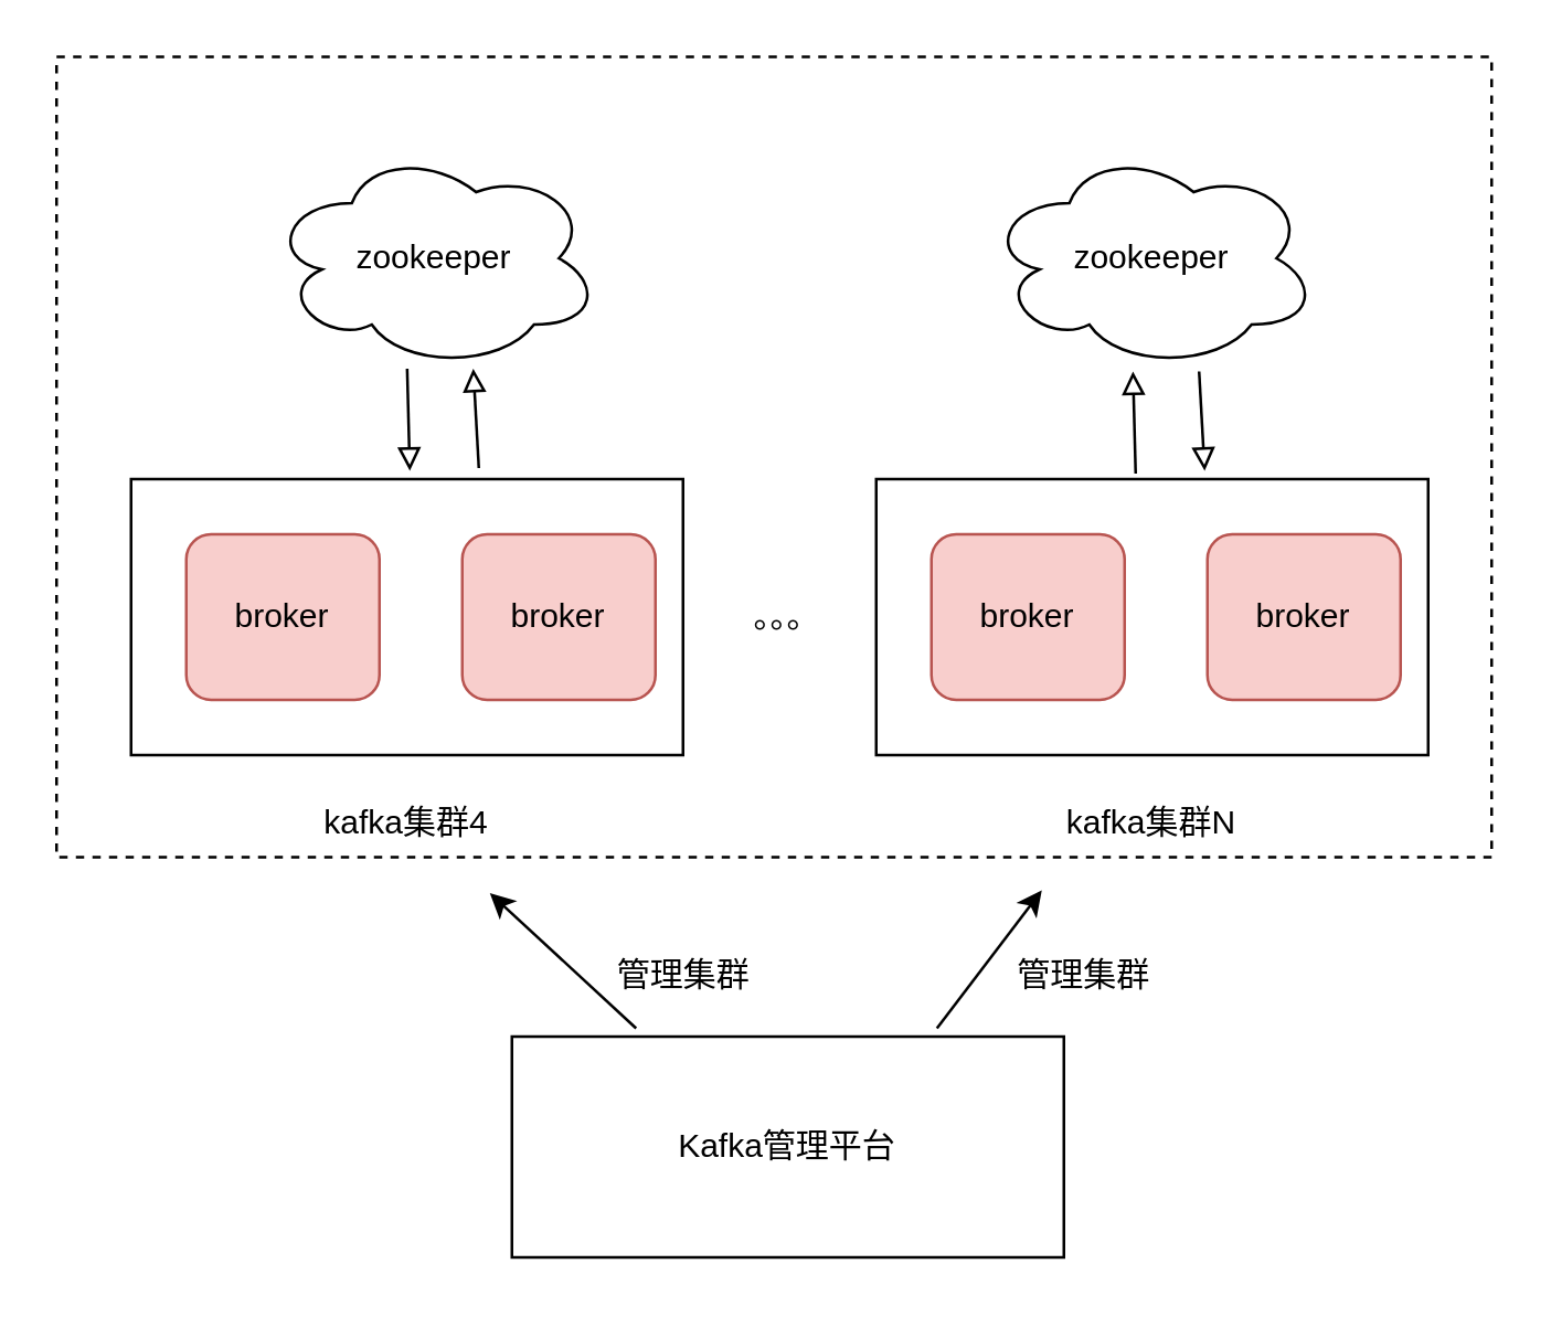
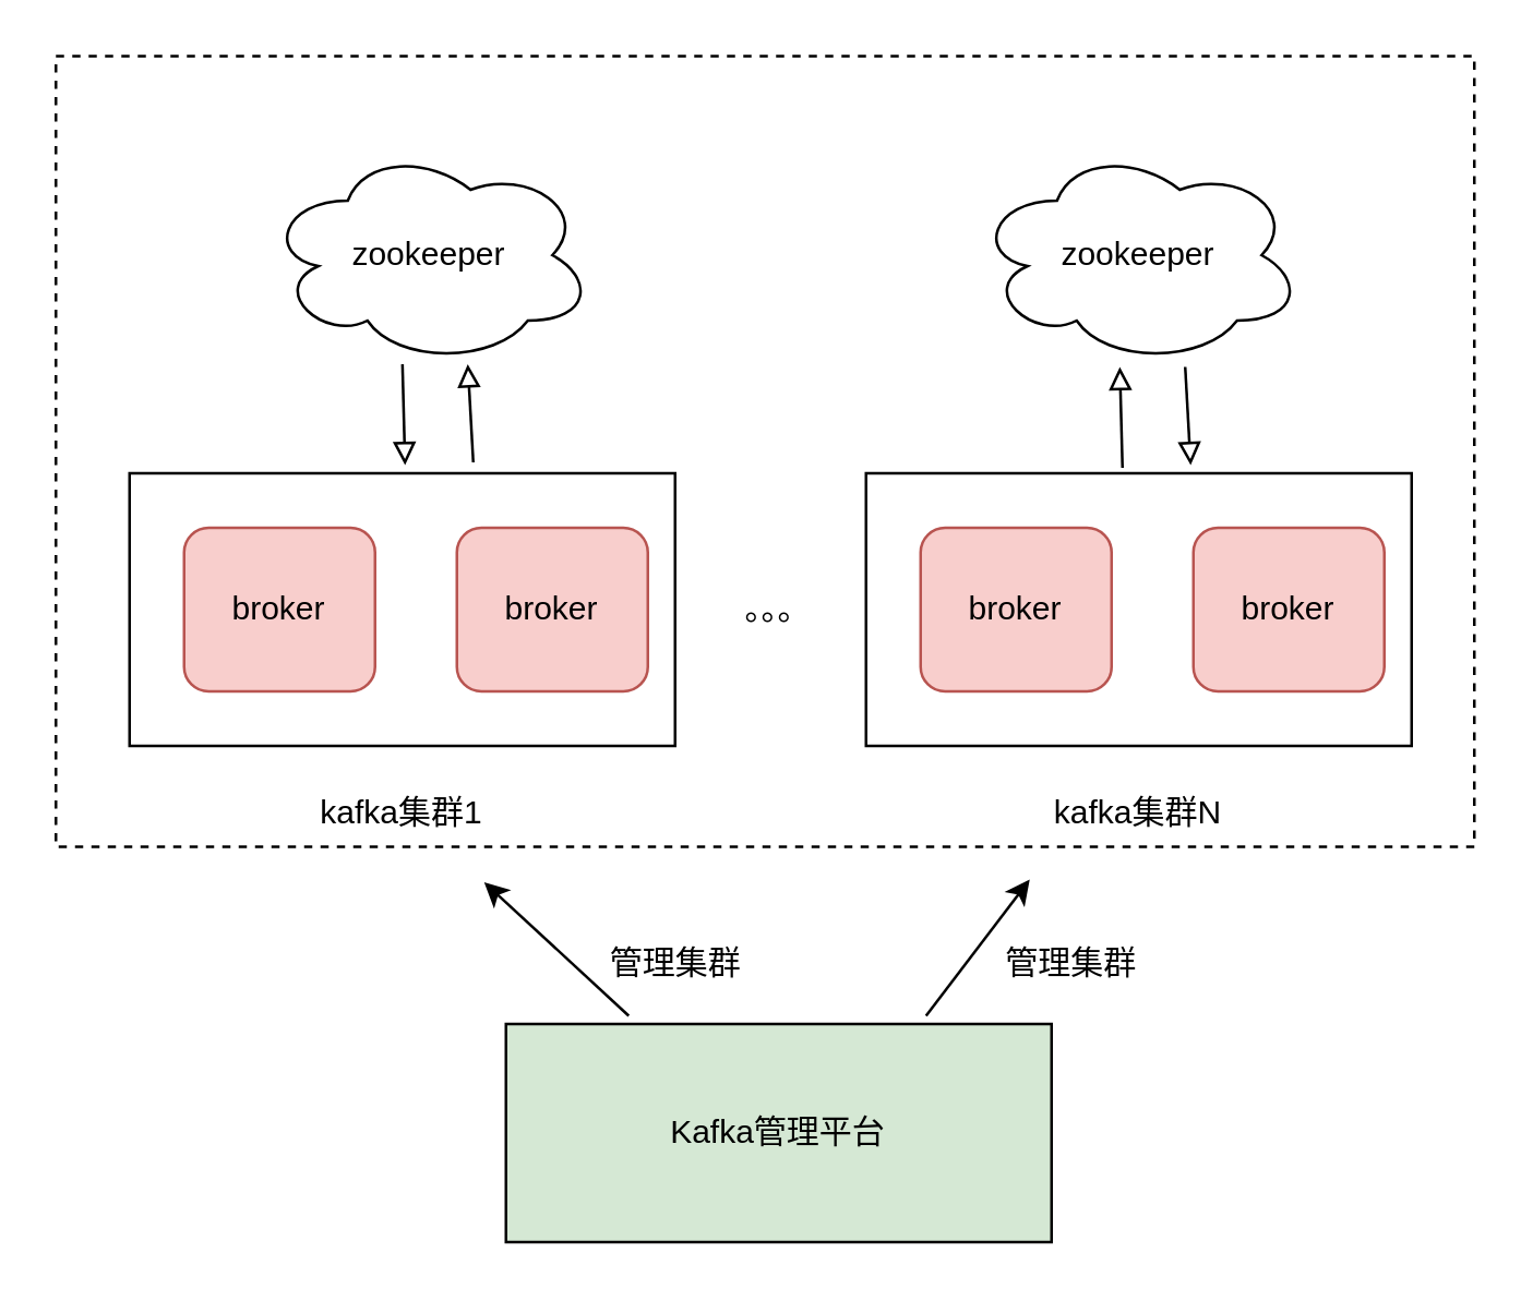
  <mxCell id="0" />
  <mxCell id="1" parent="0" />
  <mxCell id="2" value="" style="rounded=0;whiteSpace=wrap;html=1;dashed=1;" vertex="1" parent="1"><mxGeometry x="20" y="20" width="520" height="290" as="geometry" /></mxCell>
  <mxCell id="3" value="" style="rounded=0;whiteSpace=wrap;html=1;" vertex="1" parent="1"><mxGeometry x="47" y="173" width="200" height="100" as="geometry" /></mxCell>
  <mxCell id="4" value="" style="rounded=0;whiteSpace=wrap;html=1;" vertex="1" parent="1"><mxGeometry x="317" y="173" width="200" height="100" as="geometry" /></mxCell>
  <mxCell id="5" value="broker" style="rounded=1;whiteSpace=wrap;html=1;fillColor=#f8cecc;strokeColor=#b85450;" vertex="1" parent="1"><mxGeometry x="67" y="193" width="70" height="60" as="geometry" /></mxCell>
  <mxCell id="6" value="broker" style="rounded=1;whiteSpace=wrap;html=1;fillColor=#f8cecc;strokeColor=#b85450;" vertex="1" parent="1"><mxGeometry x="167" y="193" width="70" height="60" as="geometry" /></mxCell>
- <mxCell id="7" value="kafka集群4" style="text;html=1;strokeColor=none;fillColor=none;align=center;verticalAlign=middle;whiteSpace=wrap;rounded=0;" vertex="1" parent="1"><mxGeometry x="97" y="283" width="100" height="30" as="geometry" /></mxCell>
+ <mxCell id="7" value="kafka集群1" style="text;html=1;strokeColor=none;fillColor=none;align=center;verticalAlign=middle;whiteSpace=wrap;rounded=0;" vertex="1" parent="1"><mxGeometry x="97" y="283" width="100" height="30" as="geometry" /></mxCell>
  <mxCell id="8" value="kafka集群N" style="text;html=1;strokeColor=none;fillColor=none;align=center;verticalAlign=middle;whiteSpace=wrap;rounded=0;" vertex="1" parent="1"><mxGeometry x="367" y="283" width="100" height="30" as="geometry" /></mxCell>
  <mxCell id="9" value="broker" style="rounded=1;whiteSpace=wrap;html=1;fillColor=#f8cecc;strokeColor=#b85450;" vertex="1" parent="1"><mxGeometry x="337" y="193" width="70" height="60" as="geometry" /></mxCell>
  <mxCell id="10" value="broker" style="rounded=1;whiteSpace=wrap;html=1;fillColor=#f8cecc;strokeColor=#b85450;" vertex="1" parent="1"><mxGeometry x="437" y="193" width="70" height="60" as="geometry" /></mxCell>
  <mxCell id="11" value="zookeeper" style="ellipse;shape=cloud;whiteSpace=wrap;html=1;" vertex="1" parent="1"><mxGeometry x="97" y="53" width="120" height="80" as="geometry" /></mxCell>
  <mxCell id="12" value="zookeeper" style="ellipse;shape=cloud;whiteSpace=wrap;html=1;" vertex="1" parent="1"><mxGeometry x="357" y="53" width="120" height="80" as="geometry" /></mxCell>
  <mxCell id="13" value="" style="endArrow=none;html=1;rounded=0;exitX=0.535;exitY=-0.03;exitDx=0;exitDy=0;exitPerimeter=0;entryX=0.467;entryY=1;entryDx=0;entryDy=0;entryPerimeter=0;startArrow=block;startFill=0;endFill=0;" edge="1" parent="1"><mxGeometry width="50" height="50" relative="1" as="geometry"><mxPoint x="148" y="170" as="sourcePoint" /><mxPoint x="147.04" y="133" as="targetPoint" /></mxGeometry></mxCell>
  <mxCell id="14" value="" style="endArrow=block;html=1;rounded=0;exitX=0.66;exitY=-0.04;exitDx=0;exitDy=0;exitPerimeter=0;endFill=0;" edge="1" parent="1"><mxGeometry width="50" height="50" relative="1" as="geometry"><mxPoint x="173" y="169" as="sourcePoint" /><mxPoint x="171" y="133" as="targetPoint" /></mxGeometry></mxCell>
  <mxCell id="15" value="" style="endArrow=block;html=1;rounded=0;exitX=0.535;exitY=-0.03;exitDx=0;exitDy=0;exitPerimeter=0;entryX=0.467;entryY=1;entryDx=0;entryDy=0;entryPerimeter=0;endFill=0;startArrow=none;startFill=0;" edge="1" parent="1"><mxGeometry width="50" height="50" relative="1" as="geometry"><mxPoint x="411" y="171" as="sourcePoint" /><mxPoint x="410.04" y="134" as="targetPoint" /></mxGeometry></mxCell>
  <mxCell id="16" value="" style="endArrow=none;html=1;rounded=0;exitX=0.66;exitY=-0.04;exitDx=0;exitDy=0;exitPerimeter=0;startArrow=block;startFill=0;endFill=0;" edge="1" parent="1"><mxGeometry width="50" height="50" relative="1" as="geometry"><mxPoint x="436" y="170" as="sourcePoint" /><mxPoint x="434" y="134" as="targetPoint" /></mxGeometry></mxCell>
  <mxCell id="17" value="。。。" style="text;html=1;strokeColor=none;fillColor=none;align=center;verticalAlign=middle;whiteSpace=wrap;rounded=0;" vertex="1" parent="1"><mxGeometry x="255" y="208" width="60" height="30" as="geometry" /></mxCell>
- <mxCell id="18" value="Kafka管理平台" style="rounded=0;whiteSpace=wrap;html=1;" vertex="1" parent="1"><mxGeometry x="185" y="375" width="200" height="80" as="geometry" /></mxCell>
+ <mxCell id="18" value="Kafka管理平台" style="rounded=0;whiteSpace=wrap;html=1;fillColor=#d5e8d4;" vertex="1" parent="1"><mxGeometry x="185" y="375" width="200" height="80" as="geometry" /></mxCell>
  <mxCell id="19" value="" style="endArrow=classic;html=1;rounded=0;" edge="1" parent="1"><mxGeometry width="50" height="50" relative="1" as="geometry"><mxPoint x="339" y="372" as="sourcePoint" /><mxPoint x="377" y="322" as="targetPoint" /></mxGeometry></mxCell>
  <mxCell id="20" value="" style="endArrow=classic;html=1;rounded=0;" edge="1" parent="1"><mxGeometry width="50" height="50" relative="1" as="geometry"><mxPoint x="230" y="372" as="sourcePoint" /><mxPoint x="177" y="323" as="targetPoint" /></mxGeometry></mxCell>
  <mxCell id="21" value="管理集群" style="text;html=1;align=center;verticalAlign=middle;resizable=0;points=[];autosize=1;strokeColor=none;fillColor=none;" vertex="1" parent="1"><mxGeometry x="212" y="338" width="70" height="30" as="geometry" /></mxCell>
  <mxCell id="22" value="管理集群" style="text;html=1;align=center;verticalAlign=middle;resizable=0;points=[];autosize=1;strokeColor=none;fillColor=none;" vertex="1" parent="1"><mxGeometry x="357" y="338" width="70" height="30" as="geometry" /></mxCell>
